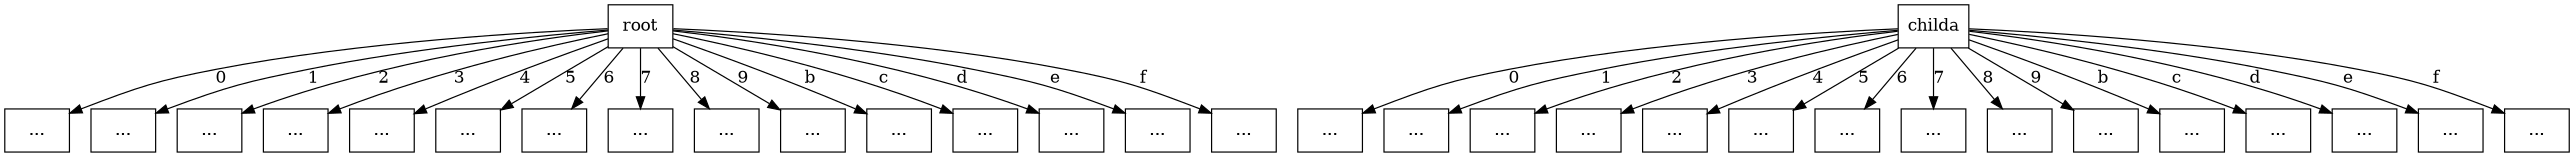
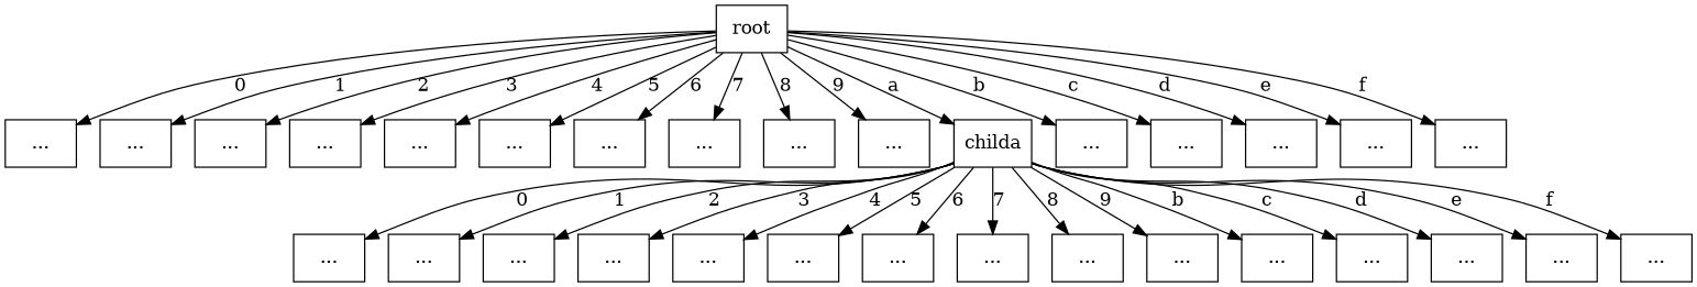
  digraph {
    node [shape=rect]
    n1 [label="..."]
    root
    n3 [label="..."]
    n4 [label="..."]
    n5 [label="..."]
    n6 [label="..."]
    n7 [label="..."]
    n8 [label="..."]
    n9 [label="..."]
    n10 [label="..."]
    n11 [label="..."]
    childa
    n13 [label="..."]
    n14 [label="..."]
    n15 [label="..."]
    n16 [label="..."]
    n17 [label="..."]
    n18 [label="..."]
    n19 [label="..."]
    n20 [label="..."]
    n21 [label="..."]
    n22 [label="..."]
    n23 [label="..."]
    n24 [label="..."]
    n25 [label="..."]
    n26 [label="..."]
    n27 [label="..."]
    n28 [label="..."]
    n29 [label="..."]
    n30 [label="..."]
    n31 [label="..."]
    n32 [label="..."]
    root -> n1 [label=0]
    root -> n3 [label=1]
    root -> n4 [label=2]
    root -> n5 [label=3]
    root -> n6 [label=4]
    root -> n7 [label=5]
    root -> n8 [label=6]
    root -> n9 [label=7]
    root -> n10 [label=8]
    root -> n11 [label=9]
+   root -> childa [label=a]
    root -> n13 [label=b]
    root -> n14 [label=c]
    root -> n15 [label=d]
    root -> n16 [label=e]
    root -> n17 [label=f]
    childa -> n18 [label=0]
    childa -> n19 [label=1]
    childa -> n20 [label=2]
    childa -> n21 [label=3]
    childa -> n22 [label=4]
    childa -> n23 [label=5]
    childa -> n24 [label=6]
    childa -> n25 [label=7]
    childa -> n26 [label=8]
    childa -> n27 [label=9]
    childa -> n28 [label=b]
    childa -> n29 [label=c]
    childa -> n30 [label=d]
    childa -> n31 [label=e]
    childa -> n32 [label=f]
  }
